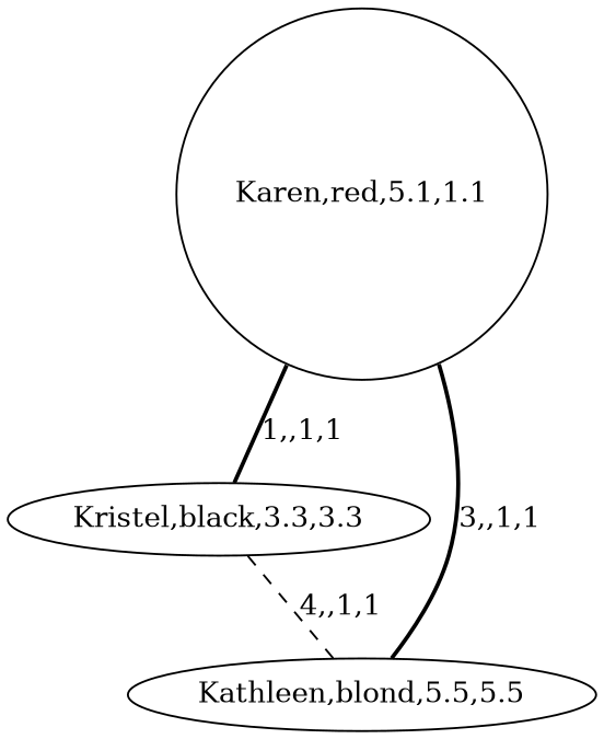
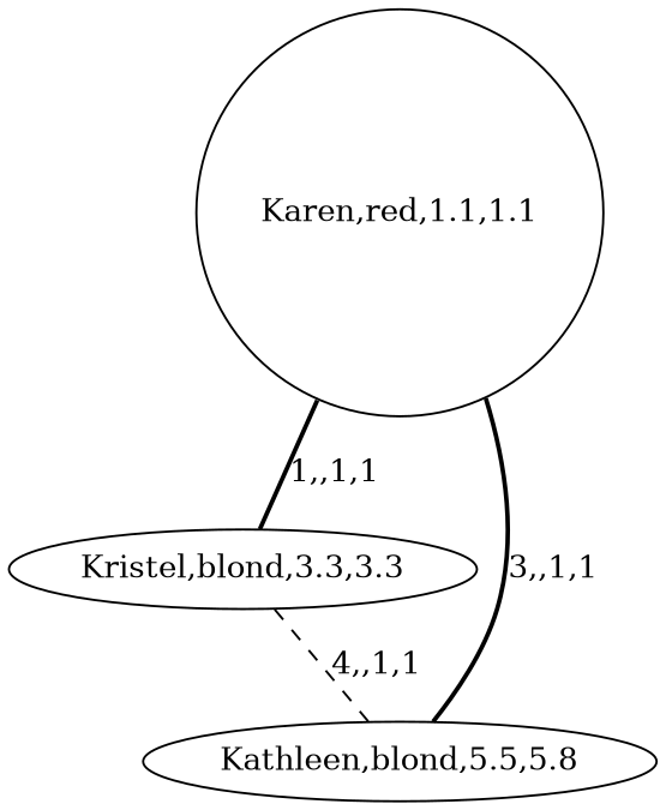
  graph {
    node [regular=0]
    edge [regular=0 style=bold]
-   n1 [label="Karen,red,5.1,1.1" regular=1]
-   n2 [label="Kristel,black,3.3,3.3"]
-   n3 [label="Kathleen,blond,5.5,5.5"]
+   n1 [label="Karen,red,1.1,1.1" regular=1]
+   n2 [label="Kristel,blond,3.3,3.3"]
+   n3 [label="Kathleen,blond,5.5,5.8"]
    n1 -- n2 [label="1,,1,1"]
    n2 -- n3 [label="4,,1,1" style=dashed]
    n3 -- n1 [label="3,,1,1"]
  }
